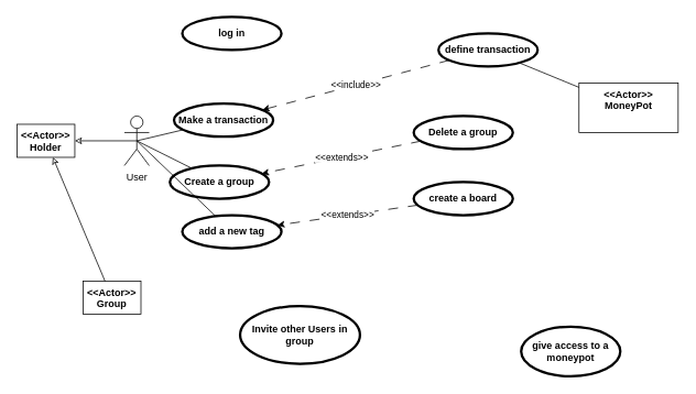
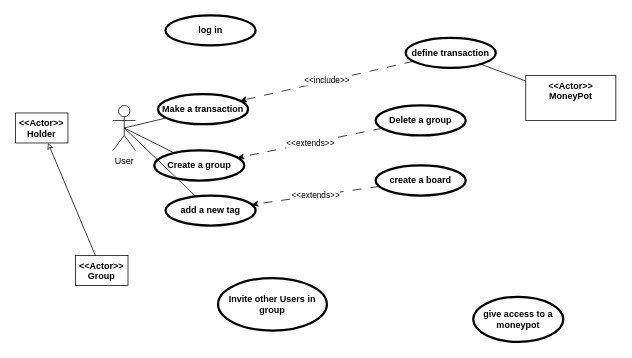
  <mxCell id="0" />
  <mxCell id="1" parent="0" />
  <mxCell id="2" style="edgeStyle=none;html=1;exitX=0.5;exitY=0.5;exitDx=0;exitDy=0;exitPerimeter=0;endArrow=none;endFill=0;" edge="1" parent="1" source="5" target="14"><mxGeometry relative="1" as="geometry" /></mxCell>
  <mxCell id="3" style="edgeStyle=none;html=1;exitX=0.5;exitY=0.5;exitDx=0;exitDy=0;exitPerimeter=0;endArrow=none;endFill=0;" edge="1" parent="1" source="5" target="10"><mxGeometry relative="1" as="geometry" /></mxCell>
- <mxCell id="4" style="edgeStyle=none;html=1;exitX=0.5;exitY=0.5;exitDx=0;exitDy=0;exitPerimeter=0;endArrow=classic;endFill=0;" edge="1" parent="1" source="5" target="18"><mxGeometry relative="1" as="geometry"><mxPoint x="130" y="170" as="targetPoint" /></mxGeometry></mxCell>
  <mxCell id="5" value="User" style="shape=umlActor;html=1;verticalLabelPosition=bottom;verticalAlign=top;align=center;" vertex="1" parent="1"><mxGeometry x="150" y="140" width="30" height="60" as="geometry" /></mxCell>
  <mxCell id="6" value="log in" style="shape=ellipse;html=1;strokeWidth=3;fontStyle=1;whiteSpace=wrap;align=center;perimeter=ellipsePerimeter;" vertex="1" parent="1"><mxGeometry x="220" y="20" width="120" height="40" as="geometry" /></mxCell>
  <mxCell id="7" value="give access to a moneypot" style="shape=ellipse;html=1;strokeWidth=3;fontStyle=1;whiteSpace=wrap;align=center;perimeter=ellipsePerimeter;" vertex="1" parent="1"><mxGeometry x="630" y="395" width="120" height="60" as="geometry" /></mxCell>
  <mxCell id="8" value="add a new tag" style="shape=ellipse;html=1;strokeWidth=3;fontStyle=1;whiteSpace=wrap;align=center;perimeter=ellipsePerimeter;" vertex="1" parent="1"><mxGeometry x="220" y="260" width="120" height="40" as="geometry" /></mxCell>
  <mxCell id="9" value="create a board" style="shape=ellipse;html=1;strokeWidth=3;fontStyle=1;whiteSpace=wrap;align=center;perimeter=ellipsePerimeter;" vertex="1" parent="1"><mxGeometry x="500" y="220" width="120" height="40" as="geometry" /></mxCell>
  <mxCell id="10" value="Create a group" style="shape=ellipse;html=1;strokeWidth=3;fontStyle=1;whiteSpace=wrap;align=center;perimeter=ellipsePerimeter;" vertex="1" parent="1"><mxGeometry x="205" y="200" width="120" height="40" as="geometry" /></mxCell>
  <mxCell id="11" value="Delete a group" style="shape=ellipse;html=1;strokeWidth=3;fontStyle=1;whiteSpace=wrap;align=center;perimeter=ellipsePerimeter;" vertex="1" parent="1"><mxGeometry x="500" y="140" width="120" height="40" as="geometry" /></mxCell>
  <mxCell id="12" value="Invite other Users in group" style="shape=ellipse;html=1;strokeWidth=3;fontStyle=1;whiteSpace=wrap;align=center;perimeter=ellipsePerimeter;" vertex="1" parent="1"><mxGeometry x="290" y="370" width="145" height="70" as="geometry" /></mxCell>
  <mxCell id="13" value="&amp;lt;&amp;lt;include&amp;gt;&amp;gt;" style="edgeStyle=none;html=1;dashed=1;dashPattern=12 12;" edge="1" parent="1" source="15" target="14"><mxGeometry relative="1" as="geometry"><mxPoint x="520" y="140" as="targetPoint" /></mxGeometry></mxCell>
  <mxCell id="14" value="Make a transaction" style="shape=ellipse;html=1;strokeWidth=3;fontStyle=1;whiteSpace=wrap;align=center;perimeter=ellipsePerimeter;" vertex="1" parent="1"><mxGeometry x="210" y="125" width="120" height="40" as="geometry" /></mxCell>
- <mxCell id="15" value="define transaction" style="shape=ellipse;html=1;strokeWidth=3;fontStyle=1;whiteSpace=wrap;align=center;perimeter=ellipsePerimeter;" vertex="1" parent="1"><mxGeometry x="530" y="40" width="120" height="40" as="geometry" /></mxCell>
+ <mxCell id="15" value="define transaction" style="shape=ellipse;html=1;strokeWidth=3;fontStyle=1;whiteSpace=wrap;align=center;perimeter=ellipsePerimeter;" vertex="1" parent="1"><mxGeometry x="540" y="50" width="120" height="40" as="geometry" /></mxCell>
  <mxCell id="16" value="&amp;lt;&amp;lt;Actor&amp;gt;&amp;gt;&lt;br&gt;MoneyPot" style="shape=rect;html=1;verticalAlign=top;fontStyle=1;whiteSpace=wrap;align=center;" vertex="1" parent="1"><mxGeometry x="700" y="100" width="120" height="60" as="geometry" /></mxCell>
  <mxCell id="17" value="" style="edgeStyle=none;html=1;endArrow=none;endFill=0;" edge="1" parent="1" source="16" target="15"><mxGeometry relative="1" as="geometry"><mxPoint x="310" y="240" as="sourcePoint" /><mxPoint x="472.193" y="318.979" as="targetPoint" /></mxGeometry></mxCell>
  <mxCell id="18" value="&amp;lt;&amp;lt;Actor&amp;gt;&amp;gt;&lt;br&gt;Holder" style="shape=rect;html=1;verticalAlign=top;fontStyle=1;whiteSpace=wrap;align=center;" vertex="1" parent="1"><mxGeometry y="150" width="70" height="40" as="geometry" x="20" /></mxCell>
  <mxCell id="19" value="&amp;lt;&amp;lt;Actor&amp;gt;&amp;gt;&lt;br style=&quot;border-color: var(--border-color);&quot;&gt;Group" style="shape=rect;html=1;verticalAlign=top;fontStyle=1;whiteSpace=wrap;align=center;" vertex="1" parent="1"><mxGeometry x="100" y="340" width="70" height="40" as="geometry" /></mxCell>
  <mxCell id="20" style="edgeStyle=none;html=1;endArrow=classic;endFill=0;" edge="1" parent="1" source="19" target="18"><mxGeometry relative="1" as="geometry"><mxPoint x="175" y="180" as="sourcePoint" /><mxPoint x="100" y="180" as="targetPoint" /></mxGeometry></mxCell>
  <mxCell id="21" value="&amp;lt;&amp;lt;extends&amp;gt;&amp;gt;" style="edgeStyle=none;html=1;dashed=1;dashPattern=12 12;" edge="1" parent="1" source="9" target="8"><mxGeometry relative="1" as="geometry"><mxPoint x="341.244" y="129.597" as="sourcePoint" /><mxPoint x="400" y="330" as="targetPoint" /></mxGeometry></mxCell>
  <mxCell id="22" value="&amp;lt;&amp;lt;extends&amp;gt;&amp;gt;" style="edgeStyle=none;html=1;dashed=1;dashPattern=12 12;" edge="1" parent="1" source="11" target="10"><mxGeometry relative="1" as="geometry"><mxPoint x="556.003" y="95.9" as="sourcePoint" /><mxPoint x="341.236" y="139.593" as="targetPoint" /></mxGeometry></mxCell>
  <mxCell id="23" style="edgeStyle=none;html=1;exitX=0.5;exitY=0.5;exitDx=0;exitDy=0;exitPerimeter=0;endArrow=none;endFill=0;" edge="1" parent="1" source="5" target="8"><mxGeometry relative="1" as="geometry"><mxPoint x="175" y="180" as="sourcePoint" /><mxPoint x="242.624" y="197.728" as="targetPoint" /></mxGeometry></mxCell>
